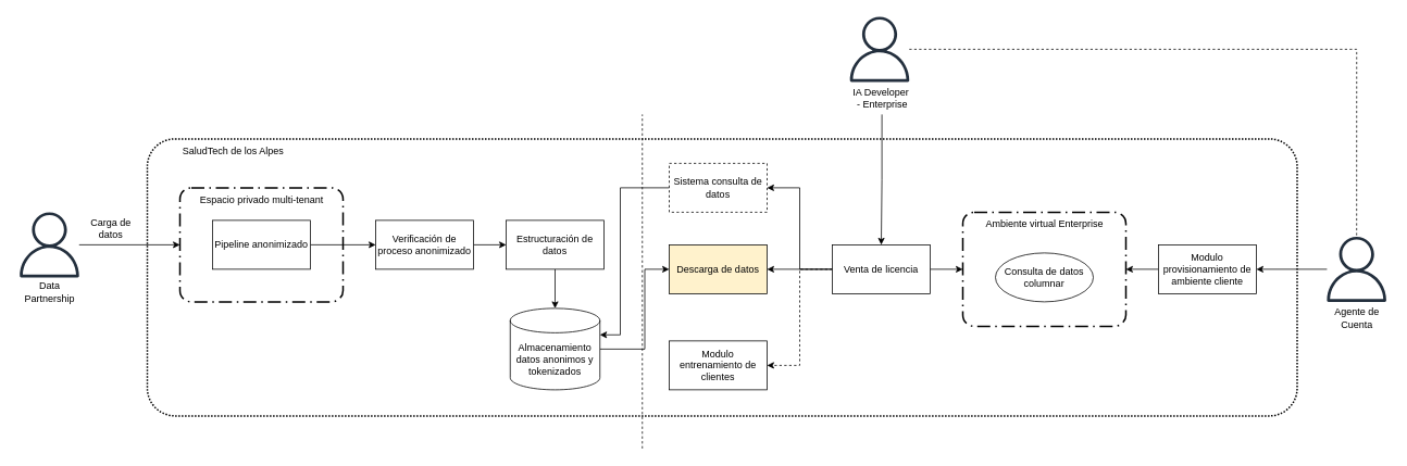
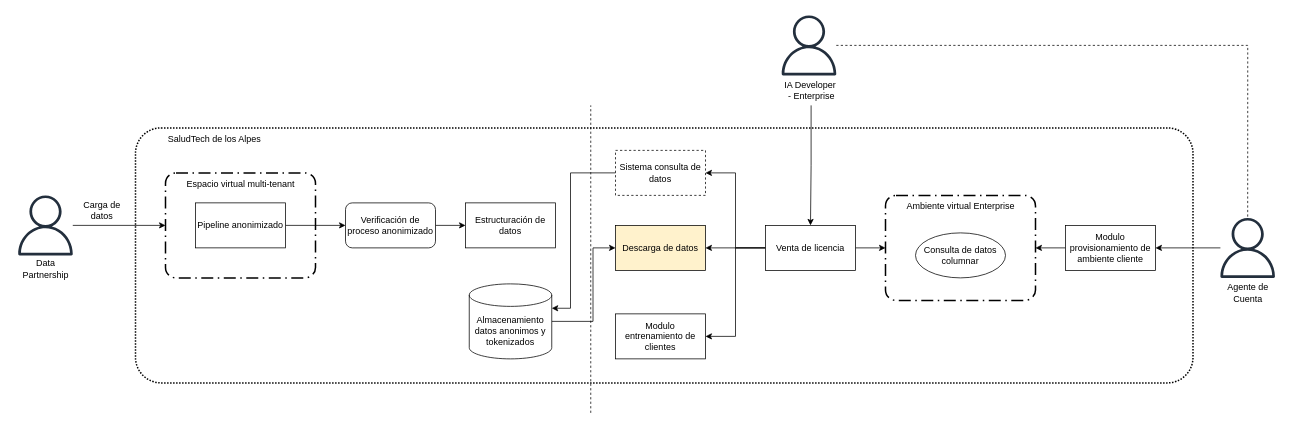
  <mxCell id="0" />
  <mxCell id="1" parent="0" />
  <mxCell id="2" value="" style="rounded=1;arcSize=10;dashed=1;fillColor=none;gradientColor=none;dashPattern=1 1;strokeWidth=2;" parent="1" vertex="1"><mxGeometry x="180" y="170" width="1410" height="340" as="geometry" /></mxCell>
  <mxCell id="3" value="" style="group" parent="1" vertex="1" connectable="0"><mxGeometry y="260" width="80" height="118" as="geometry" x="20" /></mxCell>
  <mxCell id="4" value="" style="sketch=0;outlineConnect=0;fontColor=#232F3E;gradientColor=none;fillColor=#232F3D;strokeColor=none;dashed=0;verticalLabelPosition=bottom;verticalAlign=top;align=center;html=1;fontSize=12;fontStyle=0;aspect=fixed;pointerEvents=1;shape=mxgraph.aws4.user;" parent="3" vertex="1"><mxGeometry width="80" height="80" as="geometry" /></mxCell>
  <mxCell id="5" value="Data&lt;br&gt;Partnership" style="text;html=1;align=center;verticalAlign=middle;resizable=0;points=[];autosize=1;strokeColor=none;fillColor=none;" parent="3" vertex="1"><mxGeometry y="78" width="80" height="40" as="geometry" /></mxCell>
  <mxCell id="6" value="Carga de&lt;div&gt;datos&lt;/div&gt;" style="text;html=1;align=center;verticalAlign=middle;resizable=0;points=[];autosize=1;strokeColor=none;fillColor=none;" parent="1" vertex="1"><mxGeometry x="100" y="260" width="70" height="40" as="geometry" /></mxCell>
  <mxCell id="7" style="edgeStyle=orthogonalEdgeStyle;rounded=0;orthogonalLoop=1;jettySize=auto;html=1;entryX=0;entryY=0.5;entryDx=0;entryDy=0;" parent="1" source="24" target="9" edge="1"><mxGeometry relative="1" as="geometry" /></mxCell>
  <mxCell id="8" style="edgeStyle=orthogonalEdgeStyle;rounded=0;orthogonalLoop=1;jettySize=auto;html=1;entryX=0;entryY=0.5;entryDx=0;entryDy=0;" edge="1" parent="1" source="9" target="11"><mxGeometry relative="1" as="geometry" /></mxCell>
- <mxCell id="9" value="Verificación de proceso anonimizado" style="rounded=0;whiteSpace=wrap;html=1;" parent="1" vertex="1"><mxGeometry x="460" y="270" width="120" height="60" as="geometry" /></mxCell>
- <mxCell id="10" style="edgeStyle=orthogonalEdgeStyle;rounded=0;orthogonalLoop=1;jettySize=auto;html=1;" parent="1" source="11" target="13" edge="1"><mxGeometry relative="1" as="geometry" /></mxCell>
+ <mxCell id="9" value="Verificación de proceso anonimizado" style="whiteSpace=wrap;html=1;rounded=1;" parent="1" vertex="1"><mxGeometry x="460" y="270" width="120" height="60" as="geometry" /></mxCell>
  <mxCell id="11" value="Estructuración de datos" style="rounded=0;whiteSpace=wrap;html=1;" parent="1" vertex="1"><mxGeometry x="620" y="270" width="120" height="60" as="geometry" /></mxCell>
  <mxCell id="12" style="edgeStyle=orthogonalEdgeStyle;rounded=0;orthogonalLoop=1;jettySize=auto;html=1;" edge="1" parent="1" source="13" target="21"><mxGeometry relative="1" as="geometry"><Array as="points"><mxPoint x="790" y="428" /><mxPoint x="790" y="330" /></Array></mxGeometry></mxCell>
  <mxCell id="13" value="Almacenamiento datos anonimos y tokenizados" style="shape=cylinder3;whiteSpace=wrap;html=1;boundedLbl=1;backgroundOutline=1;size=15;" parent="1" vertex="1"><mxGeometry x="625" y="378" width="110" height="100" as="geometry" /></mxCell>
  <mxCell id="14" value="" style="group" parent="1" vertex="1" connectable="0"><mxGeometry x="1038" y="20" width="80" height="118" as="geometry" /></mxCell>
  <mxCell id="15" value="" style="sketch=0;outlineConnect=0;fontColor=#232F3E;gradientColor=none;fillColor=#232F3D;strokeColor=none;dashed=0;verticalLabelPosition=bottom;verticalAlign=top;align=center;html=1;fontSize=12;fontStyle=0;aspect=fixed;pointerEvents=1;shape=mxgraph.aws4.user;" parent="14" vertex="1"><mxGeometry width="80" height="80" as="geometry" /></mxCell>
  <mxCell id="16" value="IA Developer&amp;nbsp;&lt;div&gt;- Enterprise&lt;/div&gt;" style="text;html=1;align=center;verticalAlign=middle;resizable=0;points=[];autosize=1;strokeColor=none;fillColor=none;" parent="14" vertex="1"><mxGeometry x="-7.182" y="80" width="100" height="40" as="geometry" /></mxCell>
  <mxCell id="17" value="" style="group" parent="1" vertex="1" connectable="0"><mxGeometry x="1620" y="290" width="82.91" height="118" as="geometry" /></mxCell>
  <mxCell id="18" value="" style="sketch=0;outlineConnect=0;fontColor=#232F3E;gradientColor=none;fillColor=#232F3D;strokeColor=none;dashed=0;verticalLabelPosition=bottom;verticalAlign=top;align=center;html=1;fontSize=12;fontStyle=0;aspect=fixed;pointerEvents=1;shape=mxgraph.aws4.user;" parent="17" vertex="1"><mxGeometry x="2.91" width="80" height="80" as="geometry" /></mxCell>
  <mxCell id="19" value="Agente de&lt;div&gt;Cuenta&lt;/div&gt;" style="text;html=1;align=center;verticalAlign=middle;resizable=0;points=[];autosize=1;strokeColor=none;fillColor=none;" parent="17" vertex="1"><mxGeometry x="2.909" y="80" width="80" height="40" as="geometry" /></mxCell>
  <mxCell id="20" value="Sistema consulta de datos" style="rounded=0;whiteSpace=wrap;html=1;dashed=1;" parent="1" vertex="1"><mxGeometry x="820" y="200" width="120" height="60" as="geometry" /></mxCell>
  <mxCell id="21" value="Descarga de datos" style="rounded=0;whiteSpace=wrap;html=1;fillColor=#fff2cc;" parent="1" vertex="1"><mxGeometry x="820" y="300" width="120" height="60" as="geometry" /></mxCell>
  <mxCell id="22" value="" style="group" parent="1" vertex="1" connectable="0"><mxGeometry x="220" y="230" width="200" height="140" as="geometry" /></mxCell>
  <mxCell id="23" value="" style="rounded=1;arcSize=10;dashed=1;fillColor=none;gradientColor=none;dashPattern=8 3 1 3;strokeWidth=2;" parent="22" vertex="1"><mxGeometry width="200" height="140" as="geometry" /></mxCell>
  <mxCell id="24" value="Pipeline anonimizado" style="rounded=0;whiteSpace=wrap;html=1;" parent="22" vertex="1"><mxGeometry x="40" y="40" width="120" height="60" as="geometry" /></mxCell>
- <mxCell id="25" value="Espacio privado multi-tenant" style="text;html=1;align=center;verticalAlign=middle;resizable=0;points=[];autosize=1;strokeColor=none;fillColor=none;" parent="22" vertex="1"><mxGeometry x="15" width="170" height="30" as="geometry" /></mxCell>
+ <mxCell id="25" value="Espacio virtual multi-tenant" style="text;html=1;align=center;verticalAlign=middle;resizable=0;points=[];autosize=1;strokeColor=none;fillColor=none;" parent="22" vertex="1"><mxGeometry x="15" width="170" height="30" as="geometry" /></mxCell>
  <mxCell id="26" value="SaludTech de los Alpes" style="text;html=1;align=center;verticalAlign=middle;resizable=0;points=[];autosize=1;strokeColor=none;fillColor=none;" parent="1" vertex="1"><mxGeometry x="210" y="170" width="150" height="30" as="geometry" /></mxCell>
  <mxCell id="27" style="edgeStyle=orthogonalEdgeStyle;rounded=0;orthogonalLoop=1;jettySize=auto;html=1;" edge="1" parent="1" source="4" target="23"><mxGeometry relative="1" as="geometry" /></mxCell>
  <mxCell id="28" style="edgeStyle=orthogonalEdgeStyle;rounded=0;orthogonalLoop=1;jettySize=auto;html=1;" edge="1" parent="1" source="29" target="38"><mxGeometry relative="1" as="geometry" /></mxCell>
  <mxCell id="29" value="Modulo provisionamiento de ambiente cliente" style="rounded=0;whiteSpace=wrap;html=1;" vertex="1" parent="1"><mxGeometry x="1420" y="300" width="120" height="60" as="geometry" /></mxCell>
  <mxCell id="30" style="edgeStyle=orthogonalEdgeStyle;rounded=0;orthogonalLoop=1;jettySize=auto;html=1;entryX=1;entryY=0.5;entryDx=0;entryDy=0;" edge="1" parent="1" source="18" target="29"><mxGeometry relative="1" as="geometry" /></mxCell>
  <mxCell id="31" value="" style="endArrow=none;dashed=1;html=1;rounded=0;" edge="1" parent="1" source="15" target="18"><mxGeometry width="50" height="50" relative="1" as="geometry"><mxPoint x="1520" y="80" as="sourcePoint" /><mxPoint x="1570" y="30" as="targetPoint" /><Array as="points"><mxPoint x="1663" y="60" /></Array></mxGeometry></mxCell>
  <mxCell id="32" style="edgeStyle=orthogonalEdgeStyle;rounded=0;orthogonalLoop=1;jettySize=auto;html=1;entryX=0;entryY=0.5;entryDx=0;entryDy=0;" edge="1" parent="1" source="42" target="38"><mxGeometry relative="1" as="geometry" /></mxCell>
- <mxCell id="33" style="edgeStyle=orthogonalEdgeStyle;rounded=0;orthogonalLoop=1;jettySize=auto;html=1;entryX=1;entryY=0.5;entryDx=0;entryDy=0;dashed=1;" edge="1" parent="1" source="42" target="39"><mxGeometry relative="1" as="geometry" /></mxCell>
+ <mxCell id="33" style="edgeStyle=orthogonalEdgeStyle;rounded=0;orthogonalLoop=1;jettySize=auto;html=1;entryX=1;entryY=0.5;entryDx=0;entryDy=0;" edge="1" parent="1" source="42" target="39"><mxGeometry relative="1" as="geometry" /></mxCell>
  <mxCell id="34" value="" style="endArrow=none;dashed=1;html=1;rounded=0;" edge="1" parent="1"><mxGeometry width="50" height="50" relative="1" as="geometry"><mxPoint x="787" y="550" as="sourcePoint" /><mxPoint x="787" y="140" as="targetPoint" /></mxGeometry></mxCell>
  <mxCell id="35" value="" style="group" parent="1" vertex="1" connectable="0"><mxGeometry x="1180" y="270" width="200" height="140" as="geometry" /></mxCell>
  <mxCell id="36" value="Consulta de datos columnar" style="ellipse;whiteSpace=wrap;html=1;" parent="35" vertex="1"><mxGeometry x="40" y="40" width="120" height="60" as="geometry" /></mxCell>
  <mxCell id="37" value="Ambiente virtual Enterprise" style="text;html=1;align=center;verticalAlign=middle;resizable=0;points=[];autosize=1;strokeColor=none;fillColor=none;" parent="35" vertex="1"><mxGeometry x="15" y="-10" width="170" height="30" as="geometry" /></mxCell>
  <mxCell id="38" value="" style="rounded=1;arcSize=10;dashed=1;fillColor=none;gradientColor=none;dashPattern=8 3 1 3;strokeWidth=2;" parent="35" vertex="1"><mxGeometry y="-10" width="200" height="140" as="geometry" /></mxCell>
  <mxCell id="39" value="Modulo entrenamiento de clientes" style="rounded=0;whiteSpace=wrap;html=1;" vertex="1" parent="1"><mxGeometry x="820" y="418" width="120" height="60" as="geometry" /></mxCell>
  <mxCell id="40" style="edgeStyle=orthogonalEdgeStyle;rounded=0;orthogonalLoop=1;jettySize=auto;html=1;entryX=1;entryY=0.5;entryDx=0;entryDy=0;" edge="1" parent="1" source="42" target="20"><mxGeometry relative="1" as="geometry" /></mxCell>
  <mxCell id="41" style="edgeStyle=orthogonalEdgeStyle;rounded=0;orthogonalLoop=1;jettySize=auto;html=1;entryX=1;entryY=0.5;entryDx=0;entryDy=0;" edge="1" parent="1" source="42" target="21"><mxGeometry relative="1" as="geometry" /></mxCell>
  <mxCell id="42" value="Venta de licencia" style="rounded=0;whiteSpace=wrap;html=1;" vertex="1" parent="1"><mxGeometry x="1020" y="300" width="120" height="60" as="geometry" /></mxCell>
  <mxCell id="43" style="edgeStyle=orthogonalEdgeStyle;rounded=0;orthogonalLoop=1;jettySize=auto;html=1;entryX=1;entryY=0;entryDx=0;entryDy=32.5;entryPerimeter=0;" edge="1" parent="1" source="20" target="13"><mxGeometry relative="1" as="geometry"><Array as="points"><mxPoint x="760" y="230" /><mxPoint x="760" y="411" /></Array></mxGeometry></mxCell>
  <mxCell id="44" style="edgeStyle=orthogonalEdgeStyle;rounded=0;orthogonalLoop=1;jettySize=auto;html=1;" edge="1" parent="1" source="16" target="42"><mxGeometry relative="1" as="geometry" /></mxCell>
